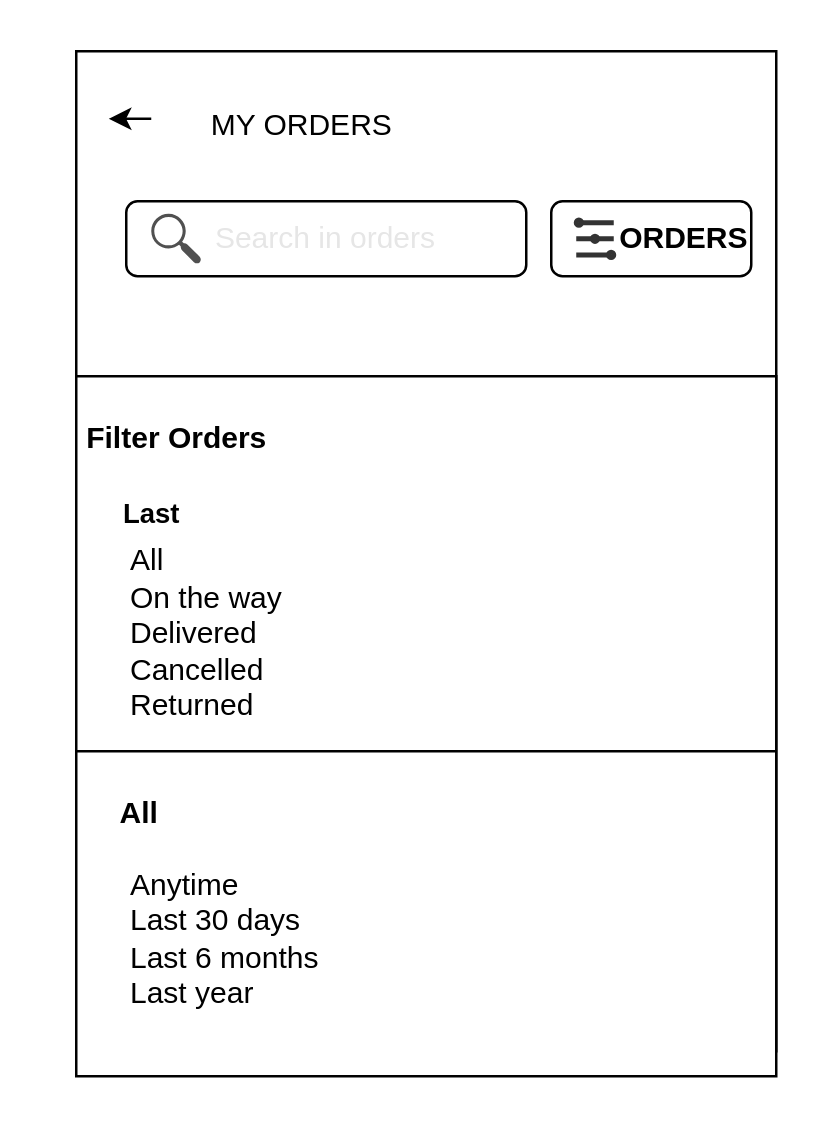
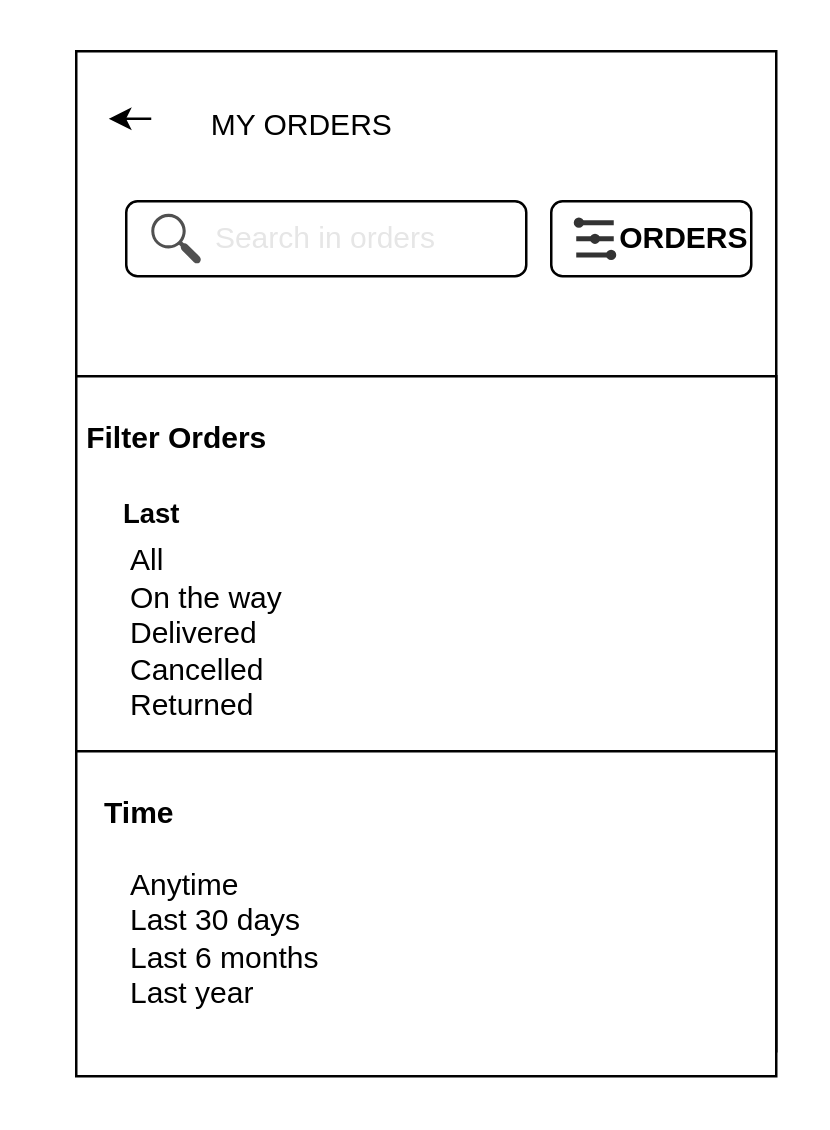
  <mxCell id="0" />
  <mxCell id="1" parent="0" />
  <mxCell id="2" value="" style="rounded=0;whiteSpace=wrap;html=1;direction=south;" vertex="1" parent="1"><mxGeometry x="30" y="20" width="280" height="400" as="geometry" /></mxCell>
  <mxCell id="3" value="" style="endArrow=classic;html=1;rounded=0;" edge="1" parent="1"><mxGeometry width="50" height="50" relative="1" as="geometry"><mxPoint x="60" y="47" as="sourcePoint" /><mxPoint x="43" y="47" as="targetPoint" /></mxGeometry></mxCell>
  <mxCell id="4" value="MY ORDERS" style="text;html=1;align=center;verticalAlign=middle;resizable=0;points=[];autosize=1;strokeColor=none;fillColor=none;" vertex="1" parent="1"><mxGeometry x="70" y="35" width="100" height="30" as="geometry" /></mxCell>
  <mxCell id="5" value="&lt;div style=&quot;text-align: justify;&quot;&gt;&lt;span style=&quot;background-color: transparent;&quot;&gt;&lt;font style=&quot;color: light-dark(rgb(230, 230, 230), rgb(255, 255, 255));&quot;&gt;Search in orders&lt;/font&gt;&lt;/span&gt;&lt;/div&gt;" style="rounded=1;whiteSpace=wrap;html=1;align=center;" vertex="1" parent="1"><mxGeometry x="50" y="80" width="160" height="30" as="geometry" /></mxCell>
  <mxCell id="6" value="" style="sketch=0;pointerEvents=1;shadow=0;dashed=0;html=1;strokeColor=none;fillColor=#505050;labelPosition=center;verticalLabelPosition=bottom;verticalAlign=top;outlineConnect=0;align=center;shape=mxgraph.office.concepts.search;direction=north;" vertex="1" parent="1"><mxGeometry x="60" y="85" width="20" height="20" as="geometry" /></mxCell>
  <mxCell id="7" value="&lt;b&gt;&lt;span style=&quot;white-space: pre;&quot;&gt;&#09;&lt;/span&gt;ORDERS&lt;/b&gt;" style="rounded=1;whiteSpace=wrap;html=1;" vertex="1" parent="1"><mxGeometry x="220" y="80" width="80" height="30" as="geometry" /></mxCell>
  <mxCell id="8" value="" style="html=1;verticalLabelPosition=bottom;align=center;labelBackgroundColor=#ffffff;verticalAlign=top;strokeWidth=2;strokeColor=#333333;shadow=0;dashed=0;shape=mxgraph.ios7.icons.volume;pointerEvents=1;direction=south;" vertex="1" parent="1"><mxGeometry x="230" y="87.5" width="15" height="15" as="geometry" /></mxCell>
  <mxCell id="9" value="" style="verticalLabelPosition=bottom;verticalAlign=top;html=1;shape=mxgraph.basic.rect;fillColor2=none;strokeWidth=1;size=20;indent=5;" vertex="1" parent="1"><mxGeometry x="30" y="150" width="280" height="280" as="geometry" /></mxCell>
  <mxCell id="10" value="" style="endArrow=none;html=1;rounded=0;" edge="1" parent="1"><mxGeometry width="50" height="50" relative="1" as="geometry"><mxPoint x="30" y="300" as="sourcePoint" /><mxPoint x="310" y="300" as="targetPoint" /></mxGeometry></mxCell>
  <mxCell id="11" value="&lt;b&gt;Filter Orders&lt;/b&gt;" style="text;html=1;align=center;verticalAlign=middle;resizable=0;points=[];autosize=1;strokeColor=none;fillColor=none;" vertex="1" parent="1"><mxGeometry x="20" y="160" width="100" height="30" as="geometry" /></mxCell>
- <mxCell id="12" value="&lt;b&gt;All&lt;/b&gt;" style="text;html=1;align=center;verticalAlign=middle;resizable=0;points=[];autosize=1;strokeColor=none;fillColor=none;" vertex="1" parent="1"><mxGeometry x="30" y="310" width="50" height="30" as="geometry" /></mxCell>
+ <mxCell id="12" value="&lt;b&gt;Time&lt;/b&gt;" style="text;html=1;align=center;verticalAlign=middle;resizable=0;points=[];autosize=1;strokeColor=none;fillColor=none;" vertex="1" parent="1"><mxGeometry x="30" y="310" width="50" height="30" as="geometry" /></mxCell>
  <mxCell id="13" value="&lt;b&gt;Last&lt;/b&gt;" style="text;html=1;align=center;verticalAlign=middle;resizable=0;points=[];autosize=1;strokeColor=none;fillColor=none;fontSize=11;" vertex="1" parent="1"><mxGeometry x="30" y="190" width="60" height="30" as="geometry" /></mxCell>
  <mxCell id="14" value="All&lt;div&gt;On the way&lt;/div&gt;&lt;div&gt;Delivered&lt;/div&gt;&lt;div&gt;Cancelled&lt;/div&gt;&lt;div&gt;Returned&lt;/div&gt;&lt;div&gt;&lt;br&gt;&lt;/div&gt;" style="text;html=1;align=left;verticalAlign=middle;resizable=0;points=[];autosize=1;strokeColor=none;fillColor=none;" vertex="1" parent="1"><mxGeometry x="50" y="210" width="80" height="100" as="geometry" /></mxCell>
  <mxCell id="15" value="Anytime&lt;div&gt;Last 30 days&lt;/div&gt;&lt;div&gt;Last 6 months&lt;/div&gt;&lt;div&gt;Last year&lt;/div&gt;" style="text;html=1;align=left;verticalAlign=middle;resizable=0;points=[];autosize=1;strokeColor=none;fillColor=none;" vertex="1" parent="1"><mxGeometry x="50" y="340" width="100" height="70" as="geometry" /></mxCell>
